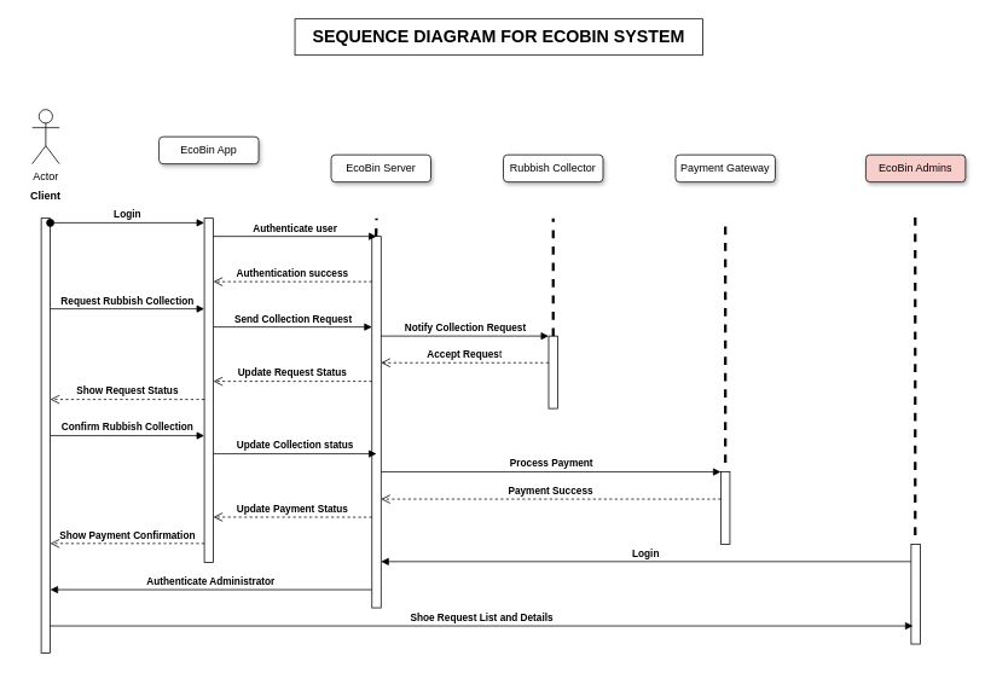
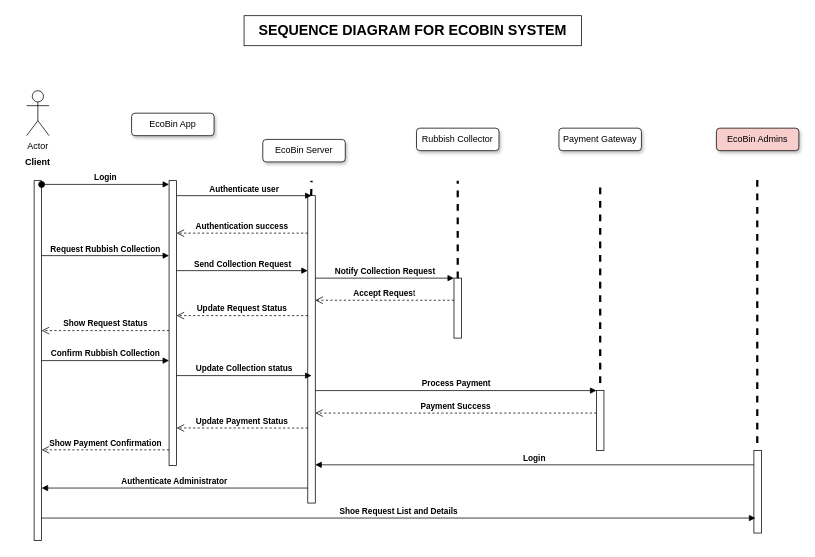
  <mxCell id="0" />
  <mxCell id="1" parent="0" />
  <mxCell id="2" value="Actor" style="shape=umlActor;verticalLabelPosition=bottom;verticalAlign=top;html=1;outlineConnect=0;" vertex="1" parent="1"><mxGeometry x="35" y="120" width="30" height="60" as="geometry" /></mxCell>
  <mxCell id="3" value="&lt;b&gt;Client&lt;/b&gt;" style="text;strokeColor=none;align=center;fillColor=none;html=1;verticalAlign=middle;whiteSpace=wrap;rounded=0;" vertex="1" parent="1"><mxGeometry x="20" y="200" width="60" height="30" as="geometry" /></mxCell>
  <mxCell id="4" value="EcoBin App" style="rounded=1;whiteSpace=wrap;html=1;shadow=1;" vertex="1" parent="1"><mxGeometry x="175" y="150" width="110" height="30" as="geometry" /></mxCell>
- <mxCell id="5" value="EcoBin Server" style="rounded=1;whiteSpace=wrap;html=1;shadow=1;" vertex="1" parent="1"><mxGeometry x="365" y="170" width="110" height="30" as="geometry" /></mxCell>
+ <mxCell id="5" value="EcoBin Server" style="rounded=1;whiteSpace=wrap;html=1;shadow=1;" vertex="1" parent="1"><mxGeometry x="350" y="185" width="110" height="30" as="geometry" /></mxCell>
  <mxCell id="6" value="Rubbish Collector" style="rounded=1;whiteSpace=wrap;html=1;shadow=1;" vertex="1" parent="1"><mxGeometry x="555" y="170" width="110" height="30" as="geometry" /></mxCell>
  <mxCell id="7" value="Payment Gateway" style="rounded=1;whiteSpace=wrap;html=1;shadow=1;" vertex="1" parent="1"><mxGeometry x="745" y="170" width="110" height="30" as="geometry" /></mxCell>
  <mxCell id="8" value="EcoBin Admins" style="rounded=1;whiteSpace=wrap;html=1;shadow=1;fillColor=#f8cecc;" vertex="1" parent="1"><mxGeometry x="955" y="170" width="110" height="30" as="geometry" /></mxCell>
  <mxCell id="9" value="" style="endArrow=none;dashed=1;html=1;rounded=0;strokeWidth=3;" edge="1" parent="1"><mxGeometry width="50" height="50" relative="1" as="geometry"><mxPoint x="800" y="510" as="sourcePoint" /><mxPoint x="800" y="240" as="targetPoint" /></mxGeometry></mxCell>
  <mxCell id="10" value="" style="endArrow=none;dashed=1;html=1;rounded=0;strokeWidth=3;" edge="1" parent="1"><mxGeometry width="50" height="50" relative="1" as="geometry"><mxPoint x="1009.5" y="590" as="sourcePoint" /><mxPoint x="1009.5" y="230" as="targetPoint" /></mxGeometry></mxCell>
  <mxCell id="11" value="" style="html=1;points=[[0,0,0,0,5],[0,1,0,0,-5],[1,0,0,0,5],[1,1,0,0,-5]];perimeter=orthogonalPerimeter;outlineConnect=0;targetShapes=umlLifeline;portConstraint=eastwest;newEdgeStyle={&quot;curved&quot;:0,&quot;rounded&quot;:0};" vertex="1" parent="1"><mxGeometry x="45" y="240" width="10" height="480" as="geometry" /></mxCell>
  <mxCell id="12" value="" style="html=1;points=[[0,0,0,0,5],[0,1,0,0,-5],[1,0,0,0,5],[1,1,0,0,-5]];perimeter=orthogonalPerimeter;outlineConnect=0;targetShapes=umlLifeline;portConstraint=eastwest;newEdgeStyle={&quot;curved&quot;:0,&quot;rounded&quot;:0};" vertex="1" parent="1"><mxGeometry x="225" y="240" width="10" height="380" as="geometry" /></mxCell>
  <mxCell id="13" value="&lt;b&gt;Login&lt;/b&gt;" style="html=1;verticalAlign=bottom;startArrow=oval;endArrow=block;startSize=8;curved=0;rounded=0;entryX=0;entryY=0;entryDx=0;entryDy=5;" edge="1" target="12" parent="1" source="11"><mxGeometry relative="1" as="geometry"><mxPoint x="155" y="245" as="sourcePoint" /></mxGeometry></mxCell>
  <mxCell id="14" value="" style="html=1;points=[[0,0,0,0,5],[0,1,0,0,-5],[1,0,0,0,5],[1,1,0,0,-5]];perimeter=orthogonalPerimeter;outlineConnect=0;targetShapes=umlLifeline;portConstraint=eastwest;newEdgeStyle={&quot;curved&quot;:0,&quot;rounded&quot;:0};" vertex="1" parent="1"><mxGeometry x="410" y="260" width="10" height="410" as="geometry" /></mxCell>
  <mxCell id="15" value="" style="endArrow=none;dashed=1;html=1;rounded=0;strokeWidth=3;jumpSize=2;" edge="1" parent="1"><mxGeometry width="50" height="50" relative="1" as="geometry"><mxPoint x="414.5" y="260" as="sourcePoint" /><mxPoint x="415" y="240" as="targetPoint" /></mxGeometry></mxCell>
  <mxCell id="16" value="&lt;b&gt;Notify Collection Request&lt;/b&gt;" style="html=1;verticalAlign=bottom;endArrow=block;curved=0;rounded=0;" edge="1" parent="1" target="17"><mxGeometry width="80" relative="1" as="geometry"><mxPoint x="420" y="370" as="sourcePoint" /><mxPoint x="595" y="370" as="targetPoint" /></mxGeometry></mxCell>
  <mxCell id="17" value="" style="html=1;points=[[0,0,0,0,5],[0,1,0,0,-5],[1,0,0,0,5],[1,1,0,0,-5]];perimeter=orthogonalPerimeter;outlineConnect=0;targetShapes=umlLifeline;portConstraint=eastwest;newEdgeStyle={&quot;curved&quot;:0,&quot;rounded&quot;:0};" vertex="1" parent="1"><mxGeometry x="605" y="370" width="10" height="80" as="geometry" /></mxCell>
  <mxCell id="18" value="" style="endArrow=none;dashed=1;html=1;rounded=0;strokeWidth=3;" edge="1" parent="1"><mxGeometry width="50" height="50" relative="1" as="geometry"><mxPoint x="610" y="370" as="sourcePoint" /><mxPoint x="610" y="240" as="targetPoint" /></mxGeometry></mxCell>
  <mxCell id="19" value="&lt;b&gt;Send Collection Request&lt;/b&gt;" style="html=1;verticalAlign=bottom;endArrow=block;curved=0;rounded=0;" edge="1" parent="1" target="14"><mxGeometry width="80" relative="1" as="geometry"><mxPoint x="235" y="360" as="sourcePoint" /><mxPoint x="315" y="360" as="targetPoint" /></mxGeometry></mxCell>
  <mxCell id="20" value="&lt;b&gt;Authentication success&lt;/b&gt;" style="html=1;verticalAlign=bottom;endArrow=open;dashed=1;endSize=8;curved=0;rounded=0;" edge="1" parent="1" source="14"><mxGeometry relative="1" as="geometry"><mxPoint x="315" y="310" as="sourcePoint" /><mxPoint x="235" y="310" as="targetPoint" /></mxGeometry></mxCell>
  <mxCell id="21" value="&lt;b&gt;Authenticate user&lt;/b&gt;" style="html=1;verticalAlign=bottom;endArrow=block;curved=0;rounded=0;" edge="1" parent="1" source="12"><mxGeometry width="80" relative="1" as="geometry"><mxPoint x="245" y="260" as="sourcePoint" /><mxPoint x="415" y="260" as="targetPoint" /></mxGeometry></mxCell>
  <mxCell id="22" value="&lt;b&gt;Request Rubbish Collection&lt;/b&gt;" style="html=1;verticalAlign=bottom;endArrow=block;curved=0;rounded=0;" edge="1" parent="1" target="12"><mxGeometry width="80" relative="1" as="geometry"><mxPoint x="55" y="340" as="sourcePoint" /><mxPoint x="135" y="340" as="targetPoint" /></mxGeometry></mxCell>
  <mxCell id="23" value="&lt;b&gt;Accept Reques&lt;/b&gt;t" style="html=1;verticalAlign=bottom;endArrow=open;dashed=1;endSize=8;curved=0;rounded=0;" edge="1" parent="1" target="14"><mxGeometry relative="1" as="geometry"><mxPoint x="605" y="399.5" as="sourcePoint" /><mxPoint x="525" y="399.5" as="targetPoint" /></mxGeometry></mxCell>
  <mxCell id="24" value="&lt;b&gt;Update Request Status&lt;/b&gt;" style="html=1;verticalAlign=bottom;endArrow=open;dashed=1;endSize=8;curved=0;rounded=0;" edge="1" parent="1" target="12"><mxGeometry relative="1" as="geometry"><mxPoint x="410" y="420" as="sourcePoint" /><mxPoint x="330" y="420" as="targetPoint" /></mxGeometry></mxCell>
  <mxCell id="25" value="&lt;b&gt;Show Request Status&lt;/b&gt;" style="html=1;verticalAlign=bottom;endArrow=open;dashed=1;endSize=8;curved=0;rounded=0;" edge="1" parent="1" target="11"><mxGeometry relative="1" as="geometry"><mxPoint x="225" y="440" as="sourcePoint" /><mxPoint x="145" y="440" as="targetPoint" /></mxGeometry></mxCell>
  <mxCell id="26" value="&lt;b&gt;Confirm Rubbish Collection&lt;/b&gt;" style="html=1;verticalAlign=bottom;endArrow=block;curved=0;rounded=0;" edge="1" parent="1"><mxGeometry width="80" relative="1" as="geometry"><mxPoint x="55" y="480" as="sourcePoint" /><mxPoint x="225" y="480" as="targetPoint" /></mxGeometry></mxCell>
  <mxCell id="27" value="&lt;b&gt;Update Collection status&lt;/b&gt;" style="html=1;verticalAlign=bottom;endArrow=block;curved=0;rounded=0;" edge="1" parent="1"><mxGeometry width="80" relative="1" as="geometry"><mxPoint x="235" y="500" as="sourcePoint" /><mxPoint x="415" y="500" as="targetPoint" /></mxGeometry></mxCell>
  <mxCell id="28" value="&lt;b&gt;Process Payment&lt;/b&gt;" style="html=1;verticalAlign=bottom;endArrow=block;curved=0;rounded=0;" edge="1" parent="1" target="29"><mxGeometry width="80" relative="1" as="geometry"><mxPoint x="420" y="520" as="sourcePoint" /><mxPoint x="500" y="520" as="targetPoint" /></mxGeometry></mxCell>
  <mxCell id="29" value="" style="html=1;points=[[0,0,0,0,5],[0,1,0,0,-5],[1,0,0,0,5],[1,1,0,0,-5]];perimeter=orthogonalPerimeter;outlineConnect=0;targetShapes=umlLifeline;portConstraint=eastwest;newEdgeStyle={&quot;curved&quot;:0,&quot;rounded&quot;:0};" vertex="1" parent="1"><mxGeometry x="795" y="520" width="10" height="80" as="geometry" /></mxCell>
  <mxCell id="30" value="&lt;b&gt;Payment Success&lt;/b&gt;" style="html=1;verticalAlign=bottom;endArrow=open;dashed=1;endSize=8;curved=0;rounded=0;" edge="1" parent="1" target="14"><mxGeometry relative="1" as="geometry"><mxPoint x="795" y="550" as="sourcePoint" /><mxPoint x="475" y="550" as="targetPoint" /></mxGeometry></mxCell>
  <mxCell id="31" value="&lt;b&gt;Update Payment Status&lt;/b&gt;" style="html=1;verticalAlign=bottom;endArrow=open;dashed=1;endSize=8;curved=0;rounded=0;entryX=1;entryY=0.868;entryDx=0;entryDy=0;entryPerimeter=0;" edge="1" parent="1" target="12"><mxGeometry relative="1" as="geometry"><mxPoint x="410" y="570" as="sourcePoint" /><mxPoint x="330" y="570" as="targetPoint" /></mxGeometry></mxCell>
  <mxCell id="32" value="&lt;b&gt;Show Payment Confirmation&lt;/b&gt;" style="html=1;verticalAlign=bottom;endArrow=open;dashed=1;endSize=8;curved=0;rounded=0;" edge="1" parent="1"><mxGeometry relative="1" as="geometry"><mxPoint x="225" y="599" as="sourcePoint" /><mxPoint x="55" y="599" as="targetPoint" /><mxPoint as="offset" /></mxGeometry></mxCell>
  <mxCell id="33" value="&lt;b&gt;Login&lt;/b&gt;" style="html=1;verticalAlign=bottom;endArrow=block;curved=0;rounded=0;" edge="1" parent="1" target="14"><mxGeometry width="80" relative="1" as="geometry"><mxPoint x="1005" y="619" as="sourcePoint" /><mxPoint x="905" y="620" as="targetPoint" /></mxGeometry></mxCell>
  <mxCell id="34" value="" style="html=1;points=[[0,0,0,0,5],[0,1,0,0,-5],[1,0,0,0,5],[1,1,0,0,-5]];perimeter=orthogonalPerimeter;outlineConnect=0;targetShapes=umlLifeline;portConstraint=eastwest;newEdgeStyle={&quot;curved&quot;:0,&quot;rounded&quot;:0};" vertex="1" parent="1"><mxGeometry x="1005" y="600" width="10" height="110" as="geometry" /></mxCell>
  <mxCell id="35" value="&lt;b&gt;Authenticate Administrator&lt;/b&gt;" style="html=1;verticalAlign=bottom;endArrow=block;curved=0;rounded=0;" edge="1" parent="1" source="14"><mxGeometry width="80" relative="1" as="geometry"><mxPoint x="405" y="650" as="sourcePoint" /><mxPoint x="55" y="650" as="targetPoint" /><mxPoint as="offset" /></mxGeometry></mxCell>
  <mxCell id="36" value="&lt;b&gt;Shoe Request List and Details&lt;/b&gt;" style="html=1;verticalAlign=bottom;endArrow=block;curved=0;rounded=0;" edge="1" parent="1" source="11"><mxGeometry width="80" relative="1" as="geometry"><mxPoint x="55" y="710" as="sourcePoint" /><mxPoint x="1007" y="690" as="targetPoint" /></mxGeometry></mxCell>
  <mxCell id="37" value="&lt;font style=&quot;font-size: 19px;&quot;&gt;&lt;b&gt;SEQUENCE DIAGRAM FOR ECOBIN SYSTEM&lt;/b&gt;&lt;/font&gt;" style="whiteSpace=wrap;html=1;" vertex="1" parent="1"><mxGeometry x="325" y="20" width="450" height="40" as="geometry" /></mxCell>
